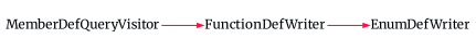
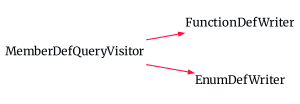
  digraph {
    fontname=Merriweather
    rankdir=LR
    node [fontcolor="#010509FF" fontname=Merriweather fontsize=11 margin=0.01 shape=none]
    edge [arrowsize=0.5 color="#FF1040FF" fontname=Merriweather]
    n1 [label=MemberDefQueryVisitor]
    n2 [label=FunctionDefWriter]
    n3 [label=EnumDefWriter]
    n1 -> n2
-   n2 -> n3
+   n1 -> n3
  }
